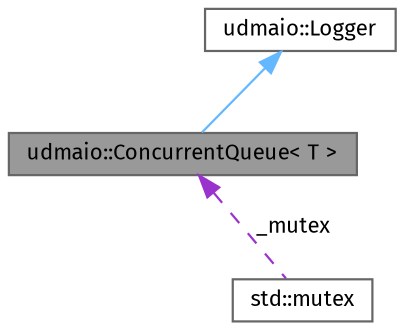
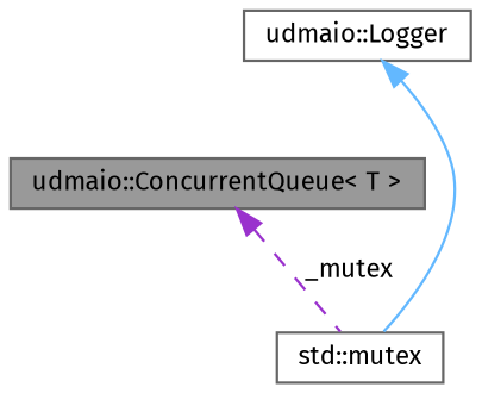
  digraph {
    fontname="Fira Sans"
    node [color=gray40 fillcolor=white fontname="Fira Sans" fontsize=10 shape=box style=filled]
    edge [dir=back fontname="Fira Sans" fontsize=10 labelfontname=Helvetica labelfontsize=10]
    n1 [fillcolor=grey60 fontcolor=black height=0.2 label="udmaio::ConcurrentQueue\< T \>" width=0.4]
    n2 [height=0.2 label="std::mutex" width=0.4]
    n3 [height=0.2 label="udmaio::Logger" width=0.4]
    n1 -> n2 [color=darkorchid3 label=" _mutex" style=dashed]
-   n3 -> n1 [color=steelblue1 style=solid]
+   n3 -> n2 [color=steelblue1 style=solid]
  }
